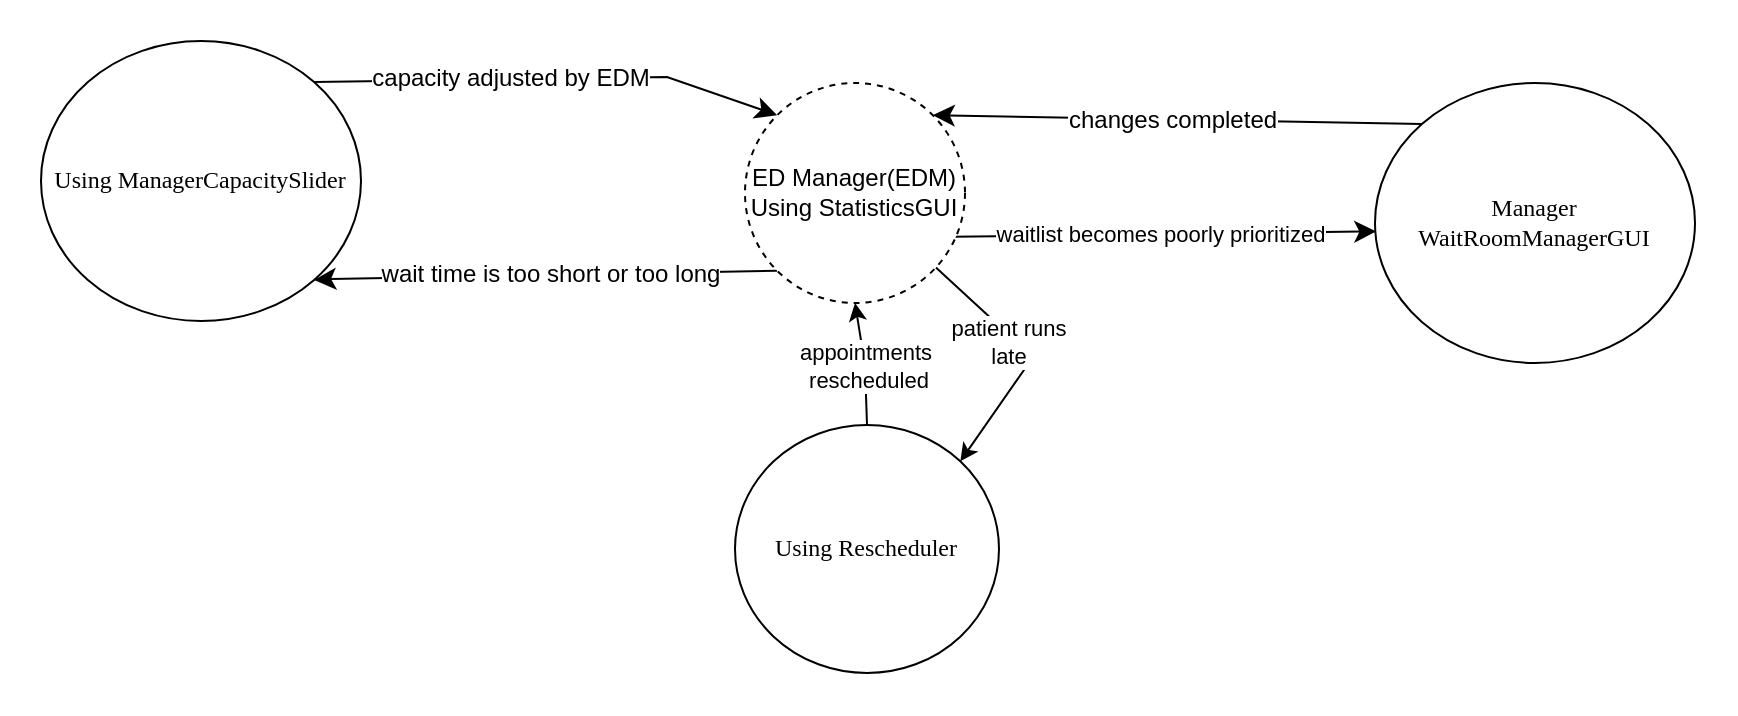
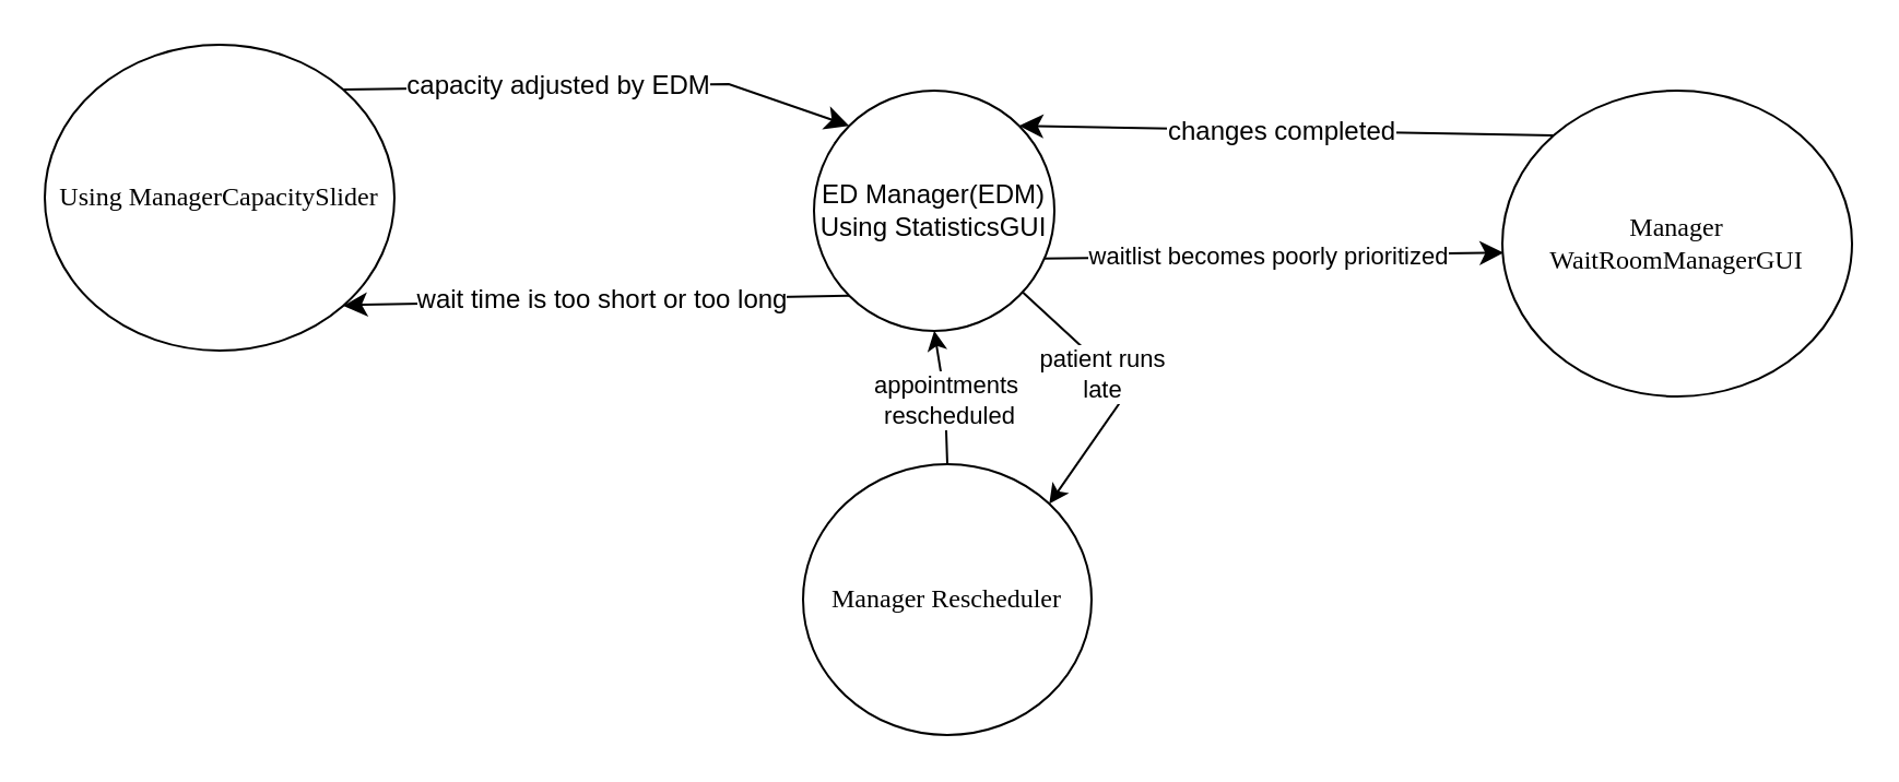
  <mxCell id="0" />
  <mxCell id="1" parent="0" />
  <mxCell id="2" style="rounded=0;orthogonalLoop=1;jettySize=auto;html=1;exitX=0;exitY=0;exitDx=0;exitDy=0;entryX=1;entryY=0;entryDx=0;entryDy=0;fontSize=12;startSize=8;endSize=8;" parent="1" source="4" target="14" edge="1"><mxGeometry relative="1" as="geometry"><mxPoint x="522" y="116" as="targetPoint" /></mxGeometry></mxCell>
  <mxCell id="3" value="changes completed" style="edgeLabel;html=1;align=center;verticalAlign=middle;resizable=0;points=[];fontSize=12;" parent="2" vertex="1" connectable="0"><mxGeometry x="0.138" y="21" relative="1" as="geometry"><mxPoint x="14" y="-21" as="offset" /></mxGeometry></mxCell>
  <mxCell id="4" value="Manager WaitRoomManagerGUI" style="rounded=1;whiteSpace=wrap;html=1;arcSize=24;shadow=0;comic=0;labelBackgroundColor=none;fontFamily=Verdana;fontSize=12;align=center;shape=ellipse;perimeter=ellipsePerimeter;" parent="1" vertex="1"><mxGeometry x="687" y="41" width="160" height="140" as="geometry" /></mxCell>
  <mxCell id="5" value="Using Manager&lt;span style=&quot;background-color: initial;&quot;&gt;CapacitySlider&lt;/span&gt;" style="rounded=1;whiteSpace=wrap;html=1;arcSize=24;shadow=0;comic=0;labelBackgroundColor=none;fontFamily=Verdana;fontSize=12;align=center;shape=ellipse;perimeter=ellipsePerimeter;" parent="1" vertex="1"><mxGeometry x="20" y="20" width="160" height="140" as="geometry" /></mxCell>
  <mxCell id="6" value="" style="orthogonalLoop=1;jettySize=auto;html=1;rounded=0;fontSize=12;startSize=8;endSize=8;exitX=0.943;exitY=0.699;exitDx=0;exitDy=0;entryX=0.004;entryY=0.53;entryDx=0;entryDy=0;exitPerimeter=0;entryPerimeter=0;" parent="1" source="14" target="4" edge="1"><mxGeometry width="140" relative="1" as="geometry"><mxPoint x="522" y="131" as="sourcePoint" /><mxPoint x="762" y="261" as="targetPoint" /></mxGeometry></mxCell>
  <mxCell id="7" value="waitlist becomes poorly prioritized" style="edgeLabel;html=1;align=center;verticalAlign=middle;resizable=0;points=[];" vertex="1" connectable="0" parent="6"><mxGeometry x="-0.149" relative="1" as="geometry"><mxPoint x="14" as="offset" /></mxGeometry></mxCell>
  <mxCell id="8" value="" style="orthogonalLoop=1;jettySize=auto;html=1;rounded=0;fontSize=12;startSize=8;endSize=8;exitX=0;exitY=1;exitDx=0;exitDy=0;entryX=1;entryY=1;entryDx=0;entryDy=0;" parent="1" source="14" target="5" edge="1"><mxGeometry width="140" relative="1" as="geometry"><mxPoint x="402" y="131" as="sourcePoint" /><mxPoint x="762" y="261" as="targetPoint" /><Array as="points"><mxPoint x="165" y="139" /></Array></mxGeometry></mxCell>
  <mxCell id="9" value="&lt;span style=&quot;font-size: 12px;&quot;&gt;wait time is too short or too long&lt;/span&gt;" style="edgeLabel;html=1;align=center;verticalAlign=middle;resizable=0;points=[];" vertex="1" connectable="0" parent="8"><mxGeometry x="0.206" y="-1" relative="1" as="geometry"><mxPoint x="26" as="offset" /></mxGeometry></mxCell>
  <mxCell id="10" value="" style="orthogonalLoop=1;jettySize=auto;html=1;rounded=0;fontSize=12;startSize=8;endSize=8;exitX=1;exitY=0;exitDx=0;exitDy=0;entryX=0;entryY=0;entryDx=0;entryDy=0;" parent="1" source="5" target="14" edge="1"><mxGeometry width="140" relative="1" as="geometry"><mxPoint x="622" y="301" as="sourcePoint" /><mxPoint x="462" y="131" as="targetPoint" /><Array as="points"><mxPoint x="333" y="38" /></Array></mxGeometry></mxCell>
  <mxCell id="11" value="&lt;span style=&quot;font-size: 12px;&quot;&gt;capacity adjusted by EDM&lt;/span&gt;" style="edgeLabel;html=1;align=center;verticalAlign=middle;resizable=0;points=[];" vertex="1" connectable="0" parent="10"><mxGeometry x="-0.211" y="2" relative="1" as="geometry"><mxPoint x="5" y="1" as="offset" /></mxGeometry></mxCell>
  <mxCell id="12" style="rounded=0;orthogonalLoop=1;jettySize=auto;html=1;entryX=1;entryY=0;entryDx=0;entryDy=0;" edge="1" parent="1" source="14" target="17"><mxGeometry relative="1" as="geometry"><Array as="points"><mxPoint x="516" y="178" /></Array></mxGeometry></mxCell>
  <mxCell id="13" value="patient runs&lt;div&gt;late&lt;/div&gt;" style="edgeLabel;html=1;align=center;verticalAlign=middle;resizable=0;points=[];" vertex="1" connectable="0" parent="12"><mxGeometry x="-0.203" y="-3" relative="1" as="geometry"><mxPoint as="offset" /></mxGeometry></mxCell>
- <mxCell id="14" value="ED Manager(EDM) Using StatisticsGUI" style="ellipse;whiteSpace=wrap;html=1;aspect=fixed;dashed=1;" parent="1" vertex="1"><mxGeometry x="372" y="41" width="110" height="110" as="geometry" /></mxCell>
+ <mxCell id="14" value="ED Manager(EDM) Using StatisticsGUI" style="ellipse;whiteSpace=wrap;html=1;aspect=fixed;" parent="1" vertex="1"><mxGeometry x="372" y="41" width="110" height="110" as="geometry" /></mxCell>
  <mxCell id="15" style="rounded=0;orthogonalLoop=1;jettySize=auto;html=1;entryX=0.5;entryY=1;entryDx=0;entryDy=0;exitX=0.5;exitY=0;exitDx=0;exitDy=0;" edge="1" parent="1" source="17" target="14"><mxGeometry relative="1" as="geometry"><Array as="points"><mxPoint x="432" y="182" /></Array></mxGeometry></mxCell>
  <mxCell id="16" value="appointments&amp;nbsp;&lt;div&gt;rescheduled&lt;/div&gt;" style="edgeLabel;html=1;align=center;verticalAlign=middle;resizable=0;points=[];" vertex="1" connectable="0" parent="15"><mxGeometry x="-0.207" y="1" relative="1" as="geometry"><mxPoint x="2" y="-6" as="offset" /></mxGeometry></mxCell>
- <mxCell id="17" value="Using Rescheduler" style="rounded=1;whiteSpace=wrap;html=1;arcSize=24;shadow=0;comic=0;labelBackgroundColor=none;fontFamily=Verdana;fontSize=12;align=center;shape=ellipse;perimeter=ellipsePerimeter;" vertex="1" parent="1"><mxGeometry x="367" y="212" width="132" height="124" as="geometry" /></mxCell>
+ <mxCell id="17" value="Manager Rescheduler" style="rounded=1;whiteSpace=wrap;html=1;arcSize=24;shadow=0;comic=0;labelBackgroundColor=none;fontFamily=Verdana;fontSize=12;align=center;shape=ellipse;perimeter=ellipsePerimeter;" vertex="1" parent="1"><mxGeometry x="367" y="212" width="132" height="124" as="geometry" /></mxCell>
